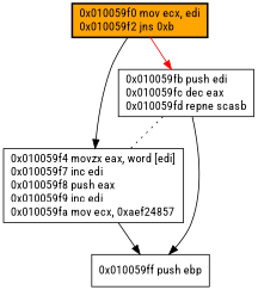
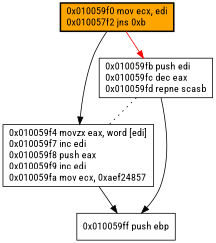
  digraph {
    fontname="Roboto Condensed"
    labeljust=r
    node [fillcolor=white labeljust=r shape=box style=filled fontname="Roboto Condensed"]
    edge [color=black fontname="Roboto Condensed"]
    n1 [label="0x010059fb push edi\l0x010059fc dec eax\l0x010059fd repne scasb\l"]
    n2 [label="0x010059f4 movzx eax, word [edi]\l0x010059f7 inc edi\l0x010059f8 push eax\l0x010059f9 inc edi\l0x010059fa mov ecx, 0xaef24857\l"]
    n3 [label="0x010059ff push ebp\l"]
-   n4 [fillcolor=orange label="0x010059f0 mov ecx, edi\l0x010059f2 jns 0xb\l" style="bold, filled" labeljust=""]
+   n4 [fillcolor=orange label="0x010059f0 mov ecx, edi\l0x010057f2 jns 0xb\l" style="bold, filled" labeljust=""]
    n1 -> n2 [arrowhead=none style=dotted]
    n1 -> n3
    n2 -> n3
    n4 -> n1 [color=red]
    n4 -> n2
  }
